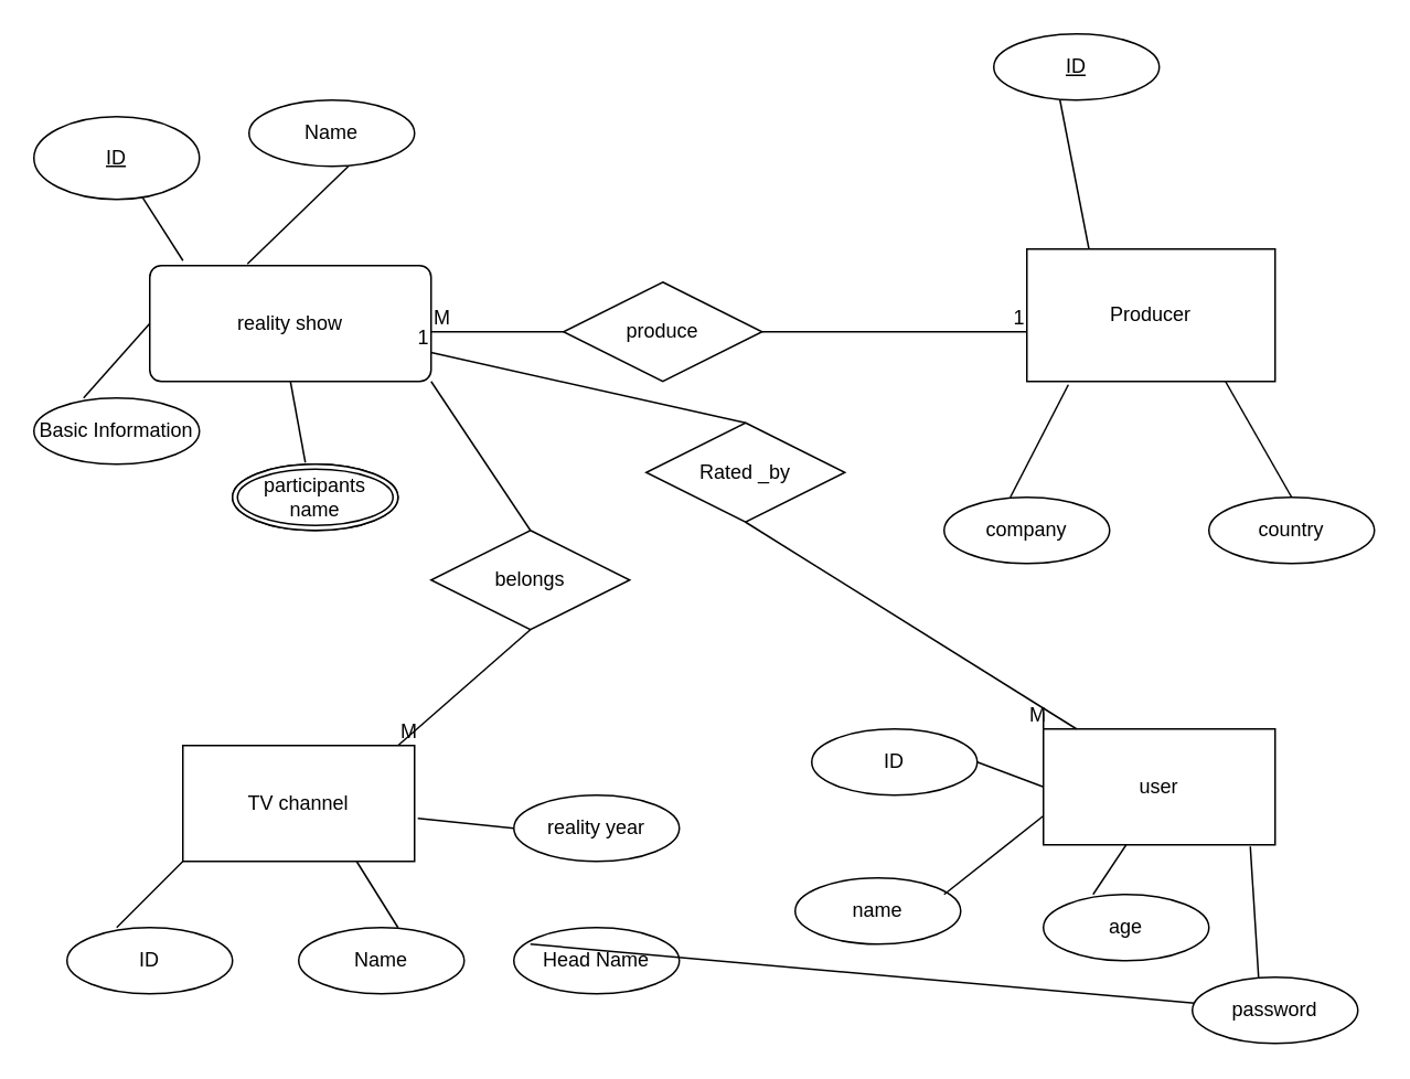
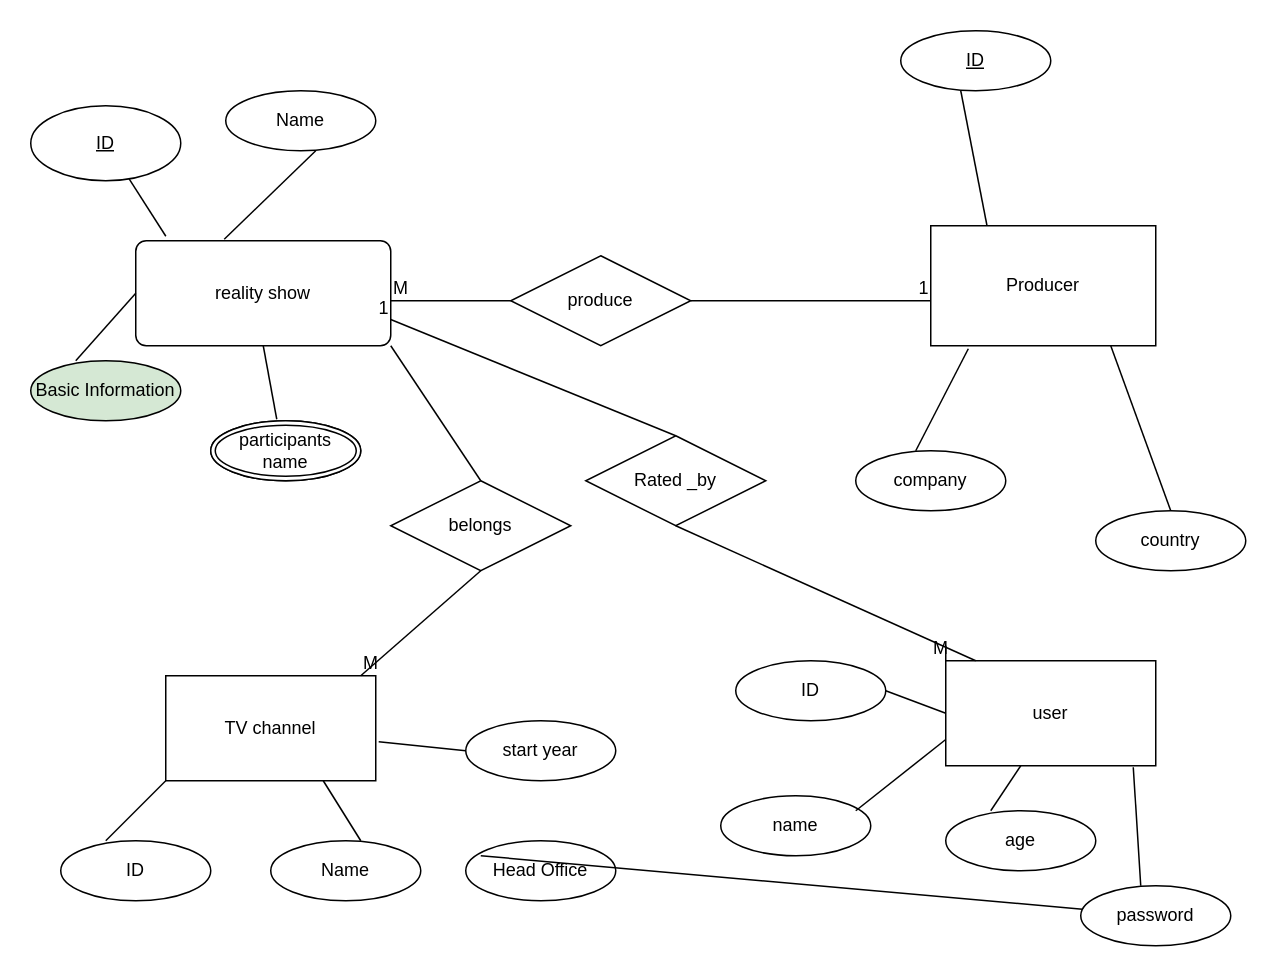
  <mxCell id="0" />
  <mxCell id="1" parent="0" />
  <mxCell id="2" value="reality show" style="rounded=1;arcSize=10;whiteSpace=wrap;html=1;align=center;" vertex="1" parent="1"><mxGeometry x="90" y="160" width="170" height="70" as="geometry" /></mxCell>
  <mxCell id="3" value="ID" style="ellipse;whiteSpace=wrap;html=1;align=center;fontStyle=4;" vertex="1" parent="1"><mxGeometry x="20" y="70" width="100" height="50" as="geometry" /></mxCell>
  <mxCell id="4" value="Name" style="ellipse;whiteSpace=wrap;html=1;align=center;" vertex="1" parent="1"><mxGeometry x="150" y="60" width="100" height="40" as="geometry" /></mxCell>
  <mxCell id="5" value="Participants Name" style="ellipse;whiteSpace=wrap;html=1;align=center;" vertex="1" parent="1"><mxGeometry x="140" y="280" width="100" height="40" as="geometry" /></mxCell>
  <mxCell id="6" value="produce" style="shape=rhombus;perimeter=rhombusPerimeter;whiteSpace=wrap;html=1;align=center;" vertex="1" parent="1"><mxGeometry x="340" y="170" width="120" height="60" as="geometry" /></mxCell>
  <mxCell id="7" value="" style="endArrow=none;html=1;rounded=0;exitX=0.44;exitY=-0.025;exitDx=0;exitDy=0;exitPerimeter=0;entryX=0.5;entryY=1;entryDx=0;entryDy=0;" edge="1" parent="1" source="5" target="2"><mxGeometry width="50" height="50" relative="1" as="geometry"><mxPoint x="170" y="280" as="sourcePoint" /><mxPoint x="190" y="240" as="targetPoint" /></mxGeometry></mxCell>
  <mxCell id="8" value="" style="endArrow=none;html=1;rounded=0;entryX=0;entryY=0.5;entryDx=0;entryDy=0;" edge="1" parent="1" target="2"><mxGeometry width="50" height="50" relative="1" as="geometry"><mxPoint x="50" y="240" as="sourcePoint" /><mxPoint x="100" y="190" as="targetPoint" /></mxGeometry></mxCell>
  <mxCell id="9" value="" style="endArrow=none;html=1;rounded=0;exitX=0.347;exitY=-0.014;exitDx=0;exitDy=0;exitPerimeter=0;" edge="1" parent="1" source="2"><mxGeometry width="50" height="50" relative="1" as="geometry"><mxPoint x="160" y="150" as="sourcePoint" /><mxPoint x="210" y="100" as="targetPoint" /></mxGeometry></mxCell>
  <mxCell id="10" value="" style="endArrow=none;html=1;rounded=0;entryX=0.118;entryY=-0.043;entryDx=0;entryDy=0;entryPerimeter=0;" edge="1" parent="1" source="3" target="2"><mxGeometry width="50" height="50" relative="1" as="geometry"><mxPoint x="70" y="170" as="sourcePoint" /><mxPoint x="100" y="150" as="targetPoint" /></mxGeometry></mxCell>
  <mxCell id="11" value="Producer" style="whiteSpace=wrap;html=1;align=center;" vertex="1" parent="1"><mxGeometry x="620" y="150" width="150" height="80" as="geometry" /></mxCell>
  <mxCell id="12" value="" style="endArrow=none;html=1;rounded=0;entryX=0.5;entryY=1;entryDx=0;entryDy=0;exitX=0.25;exitY=0;exitDx=0;exitDy=0;" edge="1" parent="1" source="11"><mxGeometry width="50" height="50" relative="1" as="geometry"><mxPoint x="670" y="140" as="sourcePoint" /><mxPoint x="640" y="60" as="targetPoint" /></mxGeometry></mxCell>
  <mxCell id="13" value="ID" style="ellipse;whiteSpace=wrap;html=1;align=center;fontStyle=4;" vertex="1" parent="1"><mxGeometry x="600" y="20" width="100" height="40" as="geometry" /></mxCell>
  <mxCell id="14" value="company" style="ellipse;whiteSpace=wrap;html=1;align=center;" vertex="1" parent="1"><mxGeometry x="570" y="300" width="100" height="40" as="geometry" /></mxCell>
- <mxCell id="15" value="country" style="ellipse;whiteSpace=wrap;html=1;align=center;" vertex="1" parent="1"><mxGeometry x="730" y="300" width="100" height="40" as="geometry" /></mxCell>
+ <mxCell id="15" value="country" style="ellipse;whiteSpace=wrap;html=1;align=center;" vertex="1" parent="1"><mxGeometry x="730" y="340" width="100" height="40" as="geometry" /></mxCell>
  <mxCell id="16" value="" style="endArrow=none;html=1;rounded=0;entryX=0.167;entryY=1.025;entryDx=0;entryDy=0;entryPerimeter=0;" edge="1" parent="1" target="11"><mxGeometry width="50" height="50" relative="1" as="geometry"><mxPoint x="610" y="300" as="sourcePoint" /><mxPoint x="660" y="250" as="targetPoint" /></mxGeometry></mxCell>
  <mxCell id="17" value="" style="endArrow=none;html=1;rounded=0;entryX=0.8;entryY=1;entryDx=0;entryDy=0;entryPerimeter=0;exitX=0.5;exitY=0;exitDx=0;exitDy=0;" edge="1" parent="1" source="15" target="11"><mxGeometry width="50" height="50" relative="1" as="geometry"><mxPoint x="770" y="290" as="sourcePoint" /><mxPoint x="740" y="240" as="targetPoint" /></mxGeometry></mxCell>
  <mxCell id="18" value="" style="endArrow=none;html=1;rounded=0;" edge="1" parent="1"><mxGeometry relative="1" as="geometry"><mxPoint x="260" y="200" as="sourcePoint" /><mxPoint x="340" y="200" as="targetPoint" /></mxGeometry></mxCell>
  <mxCell id="19" value="M" style="resizable=0;html=1;whiteSpace=wrap;align=left;verticalAlign=bottom;" connectable="0" vertex="1" parent="18"><mxGeometry x="-1" relative="1" as="geometry" /></mxCell>
  <mxCell id="20" value="" style="endArrow=none;html=1;rounded=0;exitX=1;exitY=0.5;exitDx=0;exitDy=0;" edge="1" parent="1" source="6"><mxGeometry relative="1" as="geometry"><mxPoint x="280" y="210" as="sourcePoint" /><mxPoint x="460" y="200" as="targetPoint" /><Array as="points"><mxPoint x="620" y="200" /></Array></mxGeometry></mxCell>
  <mxCell id="21" value="1" style="resizable=0;html=1;whiteSpace=wrap;align=right;verticalAlign=bottom;" connectable="0" vertex="1" parent="20"><mxGeometry x="1" relative="1" as="geometry"><mxPoint x="160" as="offset" /></mxGeometry></mxCell>
  <mxCell id="22" value="participants name" style="ellipse;shape=doubleEllipse;margin=3;whiteSpace=wrap;html=1;align=center;" vertex="1" parent="1"><mxGeometry x="140" y="280" width="100" height="40" as="geometry" /></mxCell>
- <mxCell id="23" value="Basic Information" style="ellipse;whiteSpace=wrap;html=1;align=center;" vertex="1" parent="1"><mxGeometry x="20" y="240" width="100" height="40" as="geometry" /></mxCell>
+ <mxCell id="23" value="Basic Information" style="ellipse;whiteSpace=wrap;html=1;align=center;fillColor=#d5e8d4;" vertex="1" parent="1"><mxGeometry x="20" y="240" width="100" height="40" as="geometry" /></mxCell>
  <mxCell id="24" value="TV channel&lt;br&gt;" style="whiteSpace=wrap;html=1;align=center;" vertex="1" parent="1"><mxGeometry x="110" y="450" width="140" height="70" as="geometry" /></mxCell>
  <mxCell id="25" value="ID" style="ellipse;whiteSpace=wrap;html=1;align=center;" vertex="1" parent="1"><mxGeometry x="40" y="560" width="100" height="40" as="geometry" /></mxCell>
  <mxCell id="26" value="Name" style="ellipse;whiteSpace=wrap;html=1;align=center;" vertex="1" parent="1"><mxGeometry x="180" y="560" width="100" height="40" as="geometry" /></mxCell>
  <mxCell id="27" value="" style="endArrow=none;html=1;rounded=0;" edge="1" parent="1"><mxGeometry width="50" height="50" relative="1" as="geometry"><mxPoint x="70" y="560" as="sourcePoint" /><mxPoint x="110" y="520" as="targetPoint" /></mxGeometry></mxCell>
  <mxCell id="28" value="" style="endArrow=none;html=1;rounded=0;entryX=0.75;entryY=1;entryDx=0;entryDy=0;" edge="1" parent="1" target="24"><mxGeometry width="50" height="50" relative="1" as="geometry"><mxPoint x="240" y="560" as="sourcePoint" /><mxPoint x="260" y="520" as="targetPoint" /></mxGeometry></mxCell>
  <mxCell id="29" value="user" style="whiteSpace=wrap;html=1;align=center;" vertex="1" parent="1"><mxGeometry x="630" y="440" width="140" height="70" as="geometry" /></mxCell>
- <mxCell id="30" value="reality year" style="ellipse;whiteSpace=wrap;html=1;align=center;" vertex="1" parent="1"><mxGeometry x="310" y="480" width="100" height="40" as="geometry" /></mxCell>
- <mxCell id="31" value="Head Name" style="ellipse;whiteSpace=wrap;html=1;align=center;" vertex="1" parent="1"><mxGeometry x="310" y="560" width="100" height="40" as="geometry" /></mxCell>
+ <mxCell id="30" value="start year" style="ellipse;whiteSpace=wrap;html=1;align=center;" vertex="1" parent="1"><mxGeometry x="310" y="480" width="100" height="40" as="geometry" /></mxCell>
+ <mxCell id="31" value="Head Office" style="ellipse;whiteSpace=wrap;html=1;align=center;" vertex="1" parent="1"><mxGeometry x="310" y="560" width="100" height="40" as="geometry" /></mxCell>
  <mxCell id="32" value="" style="endArrow=none;html=1;rounded=0;exitX=1.014;exitY=0.629;exitDx=0;exitDy=0;exitPerimeter=0;" edge="1" parent="1" source="24"><mxGeometry width="50" height="50" relative="1" as="geometry"><mxPoint x="260" y="550" as="sourcePoint" /><mxPoint x="310" y="500" as="targetPoint" /></mxGeometry></mxCell>
  <mxCell id="33" value="" style="endArrow=none;html=1;rounded=0;exitX=0.1;exitY=0.25;exitDx=0;exitDy=0;exitPerimeter=0;" edge="1" parent="1" source="31" target="40"><mxGeometry width="50" height="50" relative="1" as="geometry"><mxPoint x="310" y="570" as="sourcePoint" /><mxPoint x="360" y="520" as="targetPoint" /></mxGeometry></mxCell>
  <mxCell id="34" value="belongs" style="shape=rhombus;perimeter=rhombusPerimeter;whiteSpace=wrap;html=1;align=center;" vertex="1" parent="1"><mxGeometry x="260" y="320" width="120" height="60" as="geometry" /></mxCell>
  <mxCell id="35" value="" style="endArrow=none;html=1;rounded=0;entryX=0.5;entryY=1;entryDx=0;entryDy=0;" edge="1" parent="1" target="34"><mxGeometry relative="1" as="geometry"><mxPoint x="240" y="450" as="sourcePoint" /><mxPoint x="400" y="450" as="targetPoint" /></mxGeometry></mxCell>
  <mxCell id="36" value="M" style="resizable=0;html=1;whiteSpace=wrap;align=left;verticalAlign=bottom;" connectable="0" vertex="1" parent="35"><mxGeometry x="-1" relative="1" as="geometry" /></mxCell>
  <mxCell id="37" value="" style="endArrow=none;html=1;rounded=0;entryX=1;entryY=1;entryDx=0;entryDy=0;" edge="1" parent="1" target="2"><mxGeometry width="50" height="50" relative="1" as="geometry"><mxPoint x="320" y="320" as="sourcePoint" /><mxPoint x="370" y="270" as="targetPoint" /></mxGeometry></mxCell>
  <mxCell id="38" value="name" style="ellipse;whiteSpace=wrap;html=1;align=center;" vertex="1" parent="1"><mxGeometry x="480" y="530" width="100" height="40" as="geometry" /></mxCell>
  <mxCell id="39" value="age" style="ellipse;whiteSpace=wrap;html=1;align=center;" vertex="1" parent="1"><mxGeometry x="630" y="540" width="100" height="40" as="geometry" /></mxCell>
  <mxCell id="40" value="password" style="ellipse;whiteSpace=wrap;html=1;align=center;" vertex="1" parent="1"><mxGeometry x="720" y="590" width="100" height="40" as="geometry" /></mxCell>
  <mxCell id="41" value="ID" style="ellipse;whiteSpace=wrap;html=1;align=center;" vertex="1" parent="1"><mxGeometry x="490" y="440" width="100" height="40" as="geometry" /></mxCell>
  <mxCell id="42" value="" style="endArrow=none;html=1;rounded=0;entryX=0;entryY=0.75;entryDx=0;entryDy=0;" edge="1" parent="1" target="29"><mxGeometry width="50" height="50" relative="1" as="geometry"><mxPoint x="570" y="540" as="sourcePoint" /><mxPoint x="620" y="490" as="targetPoint" /></mxGeometry></mxCell>
  <mxCell id="43" value="" style="endArrow=none;html=1;rounded=0;entryX=0;entryY=0.5;entryDx=0;entryDy=0;" edge="1" parent="1" target="29"><mxGeometry width="50" height="50" relative="1" as="geometry"><mxPoint x="590" y="460" as="sourcePoint" /><mxPoint x="640" y="410" as="targetPoint" /></mxGeometry></mxCell>
  <mxCell id="44" value="" style="endArrow=none;html=1;rounded=0;" edge="1" parent="1"><mxGeometry width="50" height="50" relative="1" as="geometry"><mxPoint x="660" y="540" as="sourcePoint" /><mxPoint x="680" y="510" as="targetPoint" /></mxGeometry></mxCell>
  <mxCell id="45" value="" style="endArrow=none;html=1;rounded=0;entryX=0.893;entryY=1.014;entryDx=0;entryDy=0;entryPerimeter=0;" edge="1" parent="1" target="29"><mxGeometry width="50" height="50" relative="1" as="geometry"><mxPoint x="760" y="590" as="sourcePoint" /><mxPoint x="810" y="540" as="targetPoint" /></mxGeometry></mxCell>
- <mxCell id="46" value="Rated _by" style="shape=rhombus;perimeter=rhombusPerimeter;whiteSpace=wrap;html=1;align=center;" vertex="1" parent="1"><mxGeometry x="390" y="255" width="120" height="60" as="geometry" /></mxCell>
+ <mxCell id="46" value="Rated _by" style="shape=rhombus;perimeter=rhombusPerimeter;whiteSpace=wrap;html=1;align=center;" vertex="1" parent="1"><mxGeometry x="390" y="290" width="120" height="60" as="geometry" /></mxCell>
  <mxCell id="47" value="" style="endArrow=none;html=1;rounded=0;exitX=0.5;exitY=0;exitDx=0;exitDy=0;entryX=1;entryY=0.75;entryDx=0;entryDy=0;" edge="1" parent="1" source="46" target="2"><mxGeometry relative="1" as="geometry"><mxPoint x="270" y="310" as="sourcePoint" /><mxPoint x="270" y="220" as="targetPoint" /></mxGeometry></mxCell>
  <mxCell id="48" value="1" style="resizable=0;html=1;whiteSpace=wrap;align=right;verticalAlign=bottom;" connectable="0" vertex="1" parent="47"><mxGeometry x="1" relative="1" as="geometry" /></mxCell>
  <mxCell id="49" value="" style="endArrow=none;html=1;rounded=0;entryX=0;entryY=0;entryDx=0;entryDy=0;" edge="1" parent="1" target="29"><mxGeometry relative="1" as="geometry"><mxPoint x="630" y="430" as="sourcePoint" /><mxPoint x="630" y="430" as="targetPoint" /><Array as="points" /></mxGeometry></mxCell>
  <mxCell id="50" value="M" style="resizable=0;html=1;whiteSpace=wrap;align=left;verticalAlign=bottom;" connectable="0" vertex="1" parent="49"><mxGeometry x="-1" relative="1" as="geometry"><mxPoint x="-10" y="10" as="offset" /></mxGeometry></mxCell>
  <mxCell id="51" value="" style="endArrow=none;html=1;rounded=0;entryX=0.5;entryY=1;entryDx=0;entryDy=0;" edge="1" parent="1" target="46"><mxGeometry width="50" height="50" relative="1" as="geometry"><mxPoint x="650" y="440" as="sourcePoint" /><mxPoint x="700" y="390" as="targetPoint" /></mxGeometry></mxCell>
